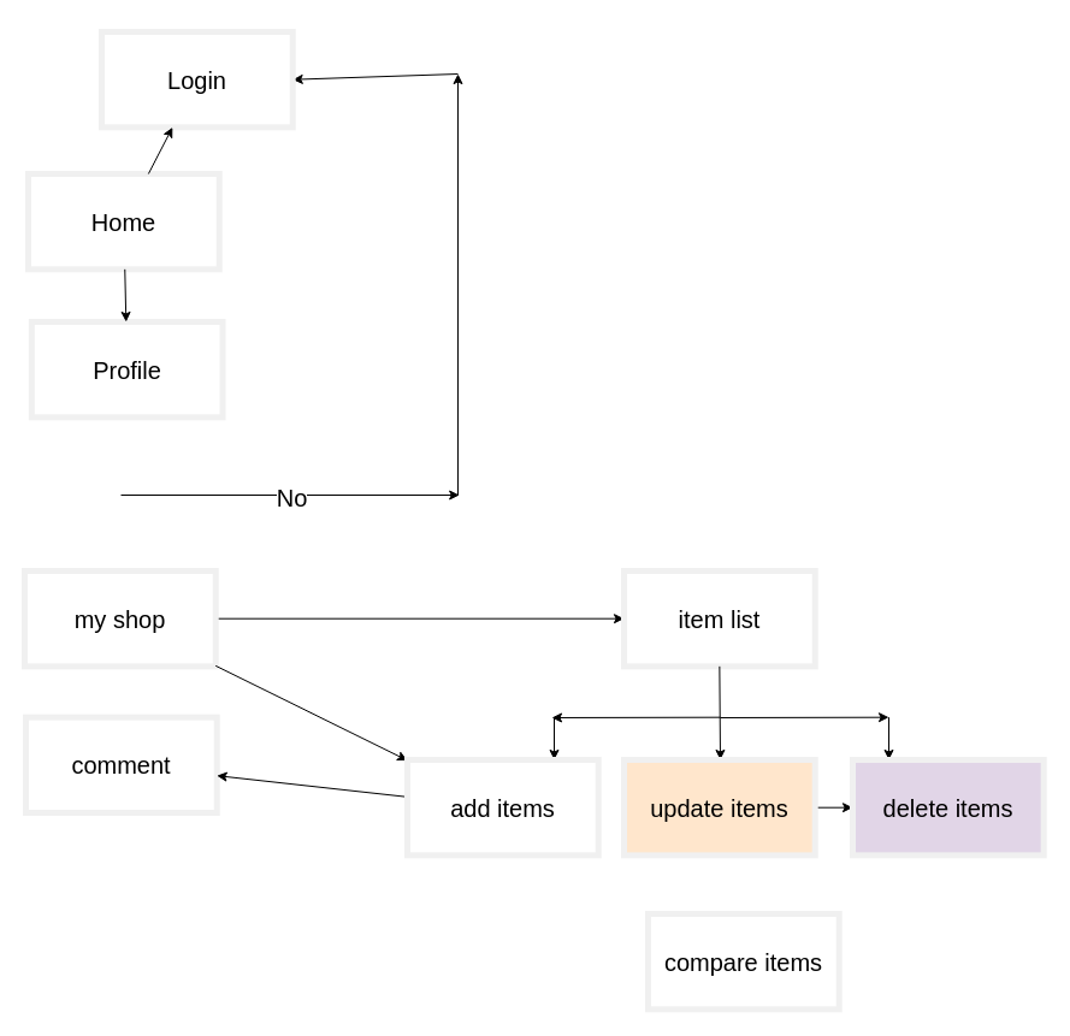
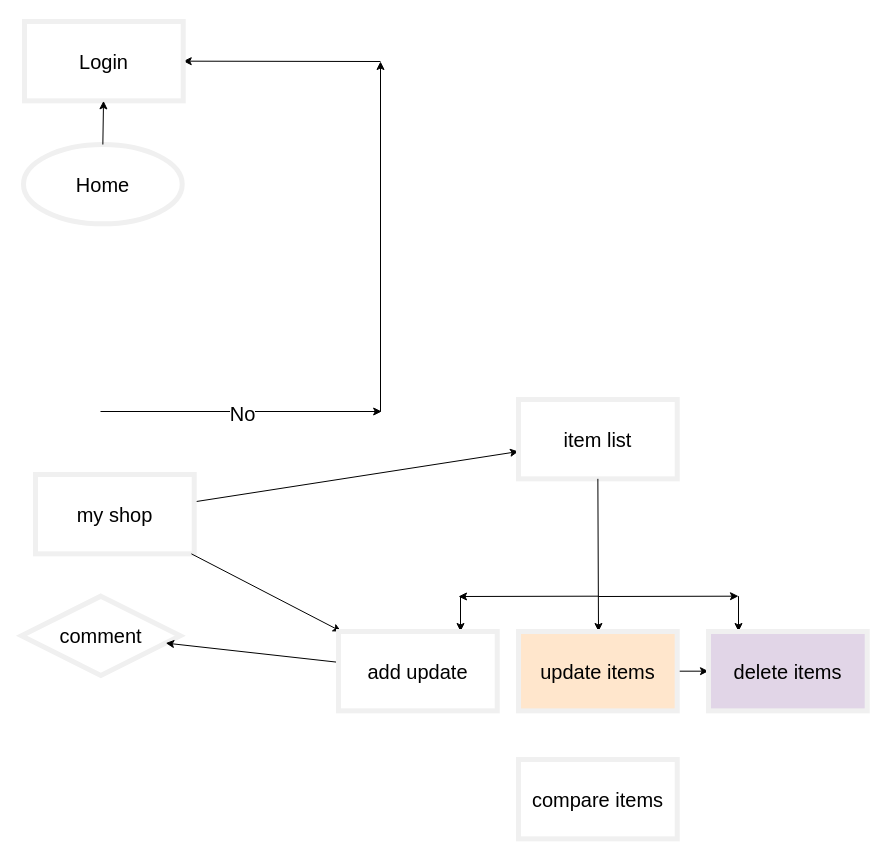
  <mxCell id="0" />
  <mxCell id="1" parent="0" />
  <mxCell id="2" value="" style="edgeStyle=none;orthogonalLoop=1;jettySize=auto;html=1;fontSize=20;" parent="1" edge="1"><mxGeometry width="80" relative="1" as="geometry"><mxPoint x="380" y="411" as="sourcePoint" /><mxPoint x="380" y="61" as="targetPoint" /><Array as="points" /></mxGeometry></mxCell>
  <mxCell id="3" value="" style="edgeStyle=none;orthogonalLoop=1;jettySize=auto;html=1;entryX=1;entryY=0.5;entryDx=0;entryDy=0;fontSize=20;" parent="1" target="7" edge="1"><mxGeometry width="80" relative="1" as="geometry"><mxPoint x="380" y="61" as="sourcePoint" /><mxPoint x="380" y="61" as="targetPoint" /><Array as="points" /></mxGeometry></mxCell>
  <mxCell id="4" value="" style="edgeStyle=none;html=1;fontSize=20;" parent="1" source="5" target="15" edge="1"><mxGeometry relative="1" as="geometry" /></mxCell>
- <mxCell id="5" value="my shop" style="whiteSpace=wrap;html=1;strokeColor=#F0F0F0;strokeWidth=5;fontSize=20;" parent="1" vertex="1"><mxGeometry x="20.003" y="473.998" width="158.708" height="79.355" as="geometry" /></mxCell>
- <mxCell id="6" value="Home" style="whiteSpace=wrap;html=1;strokeColor=#F0F0F0;strokeWidth=5;fontSize=20;" parent="1" vertex="1"><mxGeometry x="23" y="143.995" width="158.708" height="79.355" as="geometry" /></mxCell>
- <mxCell id="7" value="Login" style="whiteSpace=wrap;html=1;strokeColor=#F0F0F0;strokeWidth=5;fontSize=20;" parent="1" vertex="1"><mxGeometry x="84" y="25.995" width="158.708" height="79.355" as="geometry" /></mxCell>
+ <mxCell id="5" value="my shop" style="whiteSpace=wrap;html=1;strokeColor=#F0F0F0;strokeWidth=5;fontSize=20;" parent="1" vertex="1"><mxGeometry x="35.003" y="473.998" width="158.708" height="79.355" as="geometry" /></mxCell>
+ <mxCell id="6" value="Home" style="ellipse;whiteSpace=wrap;html=1;strokeColor=#F0F0F0;strokeWidth=5;fontSize=20;" parent="1" vertex="1"><mxGeometry x="23" y="143.995" width="158.708" height="79.355" as="geometry" /></mxCell>
+ <mxCell id="7" value="Login" style="whiteSpace=wrap;html=1;strokeColor=#F0F0F0;strokeWidth=5;fontSize=20;" parent="1" vertex="1"><mxGeometry x="24" y="20.995" width="158.708" height="79.355" as="geometry" /></mxCell>
  <mxCell id="8" value="" style="edgeStyle=none;html=1;fontSize=20;" parent="1" source="6" target="7" edge="1"><mxGeometry relative="1" as="geometry" /></mxCell>
- <mxCell id="9" value="Profile" style="whiteSpace=wrap;html=1;strokeColor=#F0F0F0;strokeWidth=5;fontSize=20;" parent="1" vertex="1"><mxGeometry x="25.833" y="266.995" width="158.708" height="79.355" as="geometry" /></mxCell>
- <mxCell id="10" value="" style="edgeStyle=none;html=1;fontSize=20;" parent="1" source="6" target="9" edge="1"><mxGeometry relative="1" as="geometry" /></mxCell>
- <mxCell id="11" value="comment" style="whiteSpace=wrap;html=1;strokeColor=#F0F0F0;strokeWidth=5;fontSize=20;" parent="1" vertex="1"><mxGeometry x="21" y="595.675" width="158.708" height="79.355" as="geometry" /></mxCell>
+ <mxCell id="11" value="comment" style="rhombus;whiteSpace=wrap;html=1;strokeColor=#F0F0F0;strokeWidth=5;fontSize=20;" parent="1" vertex="1"><mxGeometry x="21" y="595.675" width="158.708" height="79.355" as="geometry" /></mxCell>
  <mxCell id="12" value="" style="edgeStyle=none;html=1;fontSize=20;" parent="1" source="5" target="22" edge="1"><mxGeometry relative="1" as="geometry" /></mxCell>
  <mxCell id="13" value="" style="edgeStyle=none;orthogonalLoop=1;jettySize=auto;html=1;fontSize=20;" parent="1" edge="1"><mxGeometry width="80" relative="1" as="geometry"><mxPoint x="100" y="411" as="sourcePoint" /><mxPoint x="381.17" y="411" as="targetPoint" /><Array as="points" /></mxGeometry></mxCell>
  <mxCell id="14" value="No" style="edgeLabel;html=1;align=center;verticalAlign=middle;resizable=0;points=[];fontSize=20;" parent="13" vertex="1" connectable="0"><mxGeometry x="-0.0" y="-1" relative="1" as="geometry"><mxPoint as="offset" /></mxGeometry></mxCell>
- <mxCell id="15" value="item list" style="whiteSpace=wrap;html=1;strokeColor=#F0F0F0;strokeWidth=5;fontSize=20;" parent="1" vertex="1"><mxGeometry x="518.002" y="473.998" width="158.708" height="79.355" as="geometry" /></mxCell>
+ <mxCell id="15" value="item list" style="whiteSpace=wrap;html=1;strokeColor=#F0F0F0;strokeWidth=5;fontSize=20;" parent="1" vertex="1"><mxGeometry x="518.002" y="398.998" width="158.708" height="79.355" as="geometry" /></mxCell>
  <mxCell id="16" value="" style="edgeStyle=none;orthogonalLoop=1;jettySize=auto;html=1;fontSize=20;exitX=0.5;exitY=1;exitDx=0;exitDy=0;" parent="1" source="15" edge="1"><mxGeometry width="80" relative="1" as="geometry"><mxPoint x="508" y="591" as="sourcePoint" /><mxPoint x="598" y="631" as="targetPoint" /><Array as="points" /></mxGeometry></mxCell>
  <mxCell id="17" value="" style="edgeStyle=none;orthogonalLoop=1;jettySize=auto;html=1;fontSize=20;" parent="1" edge="1"><mxGeometry width="80" relative="1" as="geometry"><mxPoint x="598" y="595.68" as="sourcePoint" /><mxPoint x="458" y="596" as="targetPoint" /><Array as="points" /></mxGeometry></mxCell>
  <mxCell id="18" value="" style="edgeStyle=none;orthogonalLoop=1;jettySize=auto;html=1;fontSize=20;" parent="1" edge="1"><mxGeometry width="80" relative="1" as="geometry"><mxPoint x="460" y="595.68" as="sourcePoint" /><mxPoint x="460" y="631" as="targetPoint" /><Array as="points" /></mxGeometry></mxCell>
  <mxCell id="19" value="" style="edgeStyle=none;orthogonalLoop=1;jettySize=auto;html=1;fontSize=20;" parent="1" edge="1"><mxGeometry width="80" relative="1" as="geometry"><mxPoint x="738" y="595.68" as="sourcePoint" /><mxPoint x="738" y="631" as="targetPoint" /><Array as="points" /></mxGeometry></mxCell>
  <mxCell id="20" value="" style="edgeStyle=none;orthogonalLoop=1;jettySize=auto;html=1;fontSize=20;" parent="1" edge="1"><mxGeometry width="80" relative="1" as="geometry"><mxPoint x="598" y="596" as="sourcePoint" /><mxPoint x="738" y="595.68" as="targetPoint" /><Array as="points" /></mxGeometry></mxCell>
  <mxCell id="21" style="edgeStyle=none;html=1;fontSize=20;" parent="1" source="22" target="11" edge="1"><mxGeometry relative="1" as="geometry" /></mxCell>
- <mxCell id="22" value="add items" style="whiteSpace=wrap;html=1;strokeColor=#F0F0F0;strokeWidth=5;fontSize=20;" parent="1" vertex="1"><mxGeometry x="338.002" y="630.998" width="158.708" height="79.355" as="geometry" /></mxCell>
+ <mxCell id="22" value="add update" style="whiteSpace=wrap;html=1;strokeColor=#F0F0F0;strokeWidth=5;fontSize=20;" parent="1" vertex="1"><mxGeometry x="338.002" y="630.998" width="158.708" height="79.355" as="geometry" /></mxCell>
  <mxCell id="23" value="" style="edgeStyle=none;html=1;fontSize=20;" parent="1" source="24" target="25" edge="1"><mxGeometry relative="1" as="geometry" /></mxCell>
  <mxCell id="24" value="update items" style="whiteSpace=wrap;html=1;strokeColor=#F0F0F0;strokeWidth=5;fontSize=20;fillColor=#ffe6cc;" parent="1" vertex="1"><mxGeometry x="518.002" y="630.998" width="158.708" height="79.355" as="geometry" /></mxCell>
  <mxCell id="25" value="delete items" style="whiteSpace=wrap;html=1;strokeColor=#F0F0F0;strokeWidth=5;fontSize=20;fillColor=#e1d5e7;" parent="1" vertex="1"><mxGeometry x="708.002" y="630.998" width="158.708" height="79.355" as="geometry" /></mxCell>
- <mxCell id="26" value="compare items" style="whiteSpace=wrap;html=1;strokeColor=#F0F0F0;strokeWidth=5;fontSize=20;" parent="1" vertex="1"><mxGeometry x="538.002" y="758.998" width="158.708" height="79.355" as="geometry" /></mxCell>
+ <mxCell id="26" value="compare items" style="whiteSpace=wrap;html=1;strokeColor=#F0F0F0;strokeWidth=5;fontSize=20;" parent="1" vertex="1"><mxGeometry x="518.002" y="758.998" width="158.708" height="79.355" as="geometry" /></mxCell>
